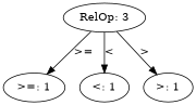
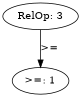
  digraph {
    n1 [label="RelOp: 3"]
    n2 [label=">=: 1"]
-   n3 [label="<: 1"]
-   n4 [label=">: 1"]
    n1 -> n2 [label=">="]
-   n1 -> n3 [label="<"]
-   n1 -> n4 [label=">"]
  }
